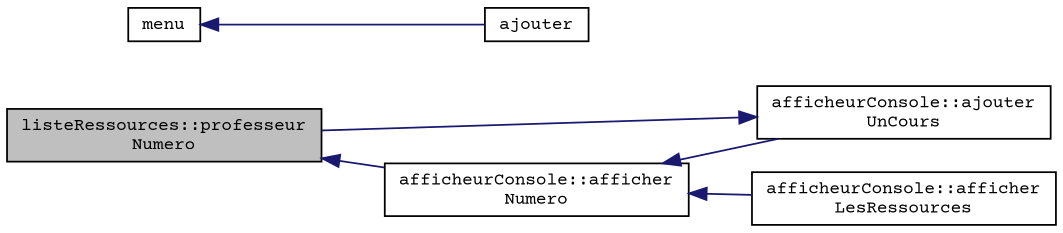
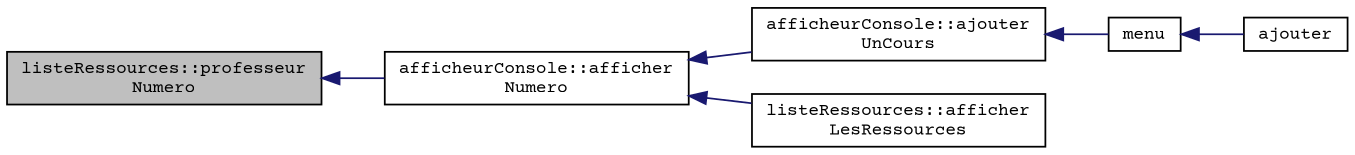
  digraph {
    fontname="Courier Prime"
    rankdir=LR
    node [color=black fillcolor=white fontname="Courier Prime" fontsize=10 shape=record style=filled]
    edge [color=midnightblue dir=back fontname="Courier Prime" fontsize=10 labelfontname=Helvetica labelfontsize=10 style=solid]
    n1 [fillcolor=grey75 fontcolor=black height=0.2 label="listeRessources::professeur\lNumero" width=0.4]
    n2 [height=0.2 label="afficheurConsole::afficher\lNumero" width=0.4]
    n3 [height=0.2 label="afficheurConsole::ajouter\lUnCours" width=0.4]
-   n4 [height=0.2 label="afficheurConsole::afficher\lLesRessources" width=0.4]
+   n4 [height=0.2 label="listeRessources::afficher\lLesRessources" width=0.4]
    n5 [height=0.2 label=menu width=0.4]
    n6 [height=0.2 label=ajouter width=0.4]
    n1 -> n2
    n2 -> n3
    n2 -> n4
-   n3 -> n1
+   n3 -> n5
    n5 -> n6
  }
